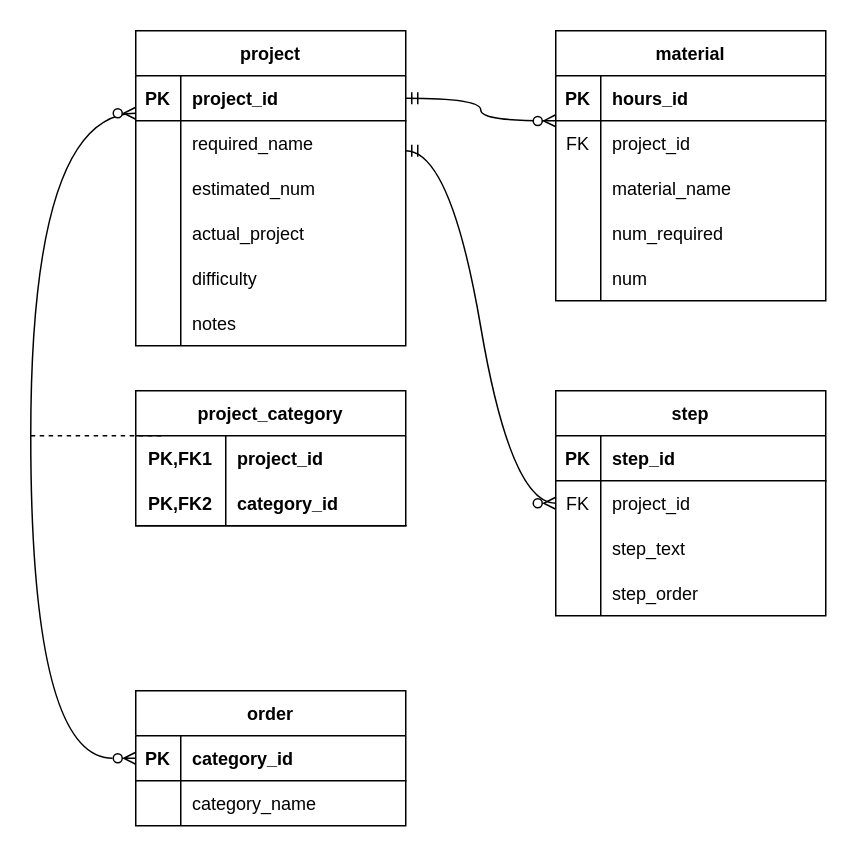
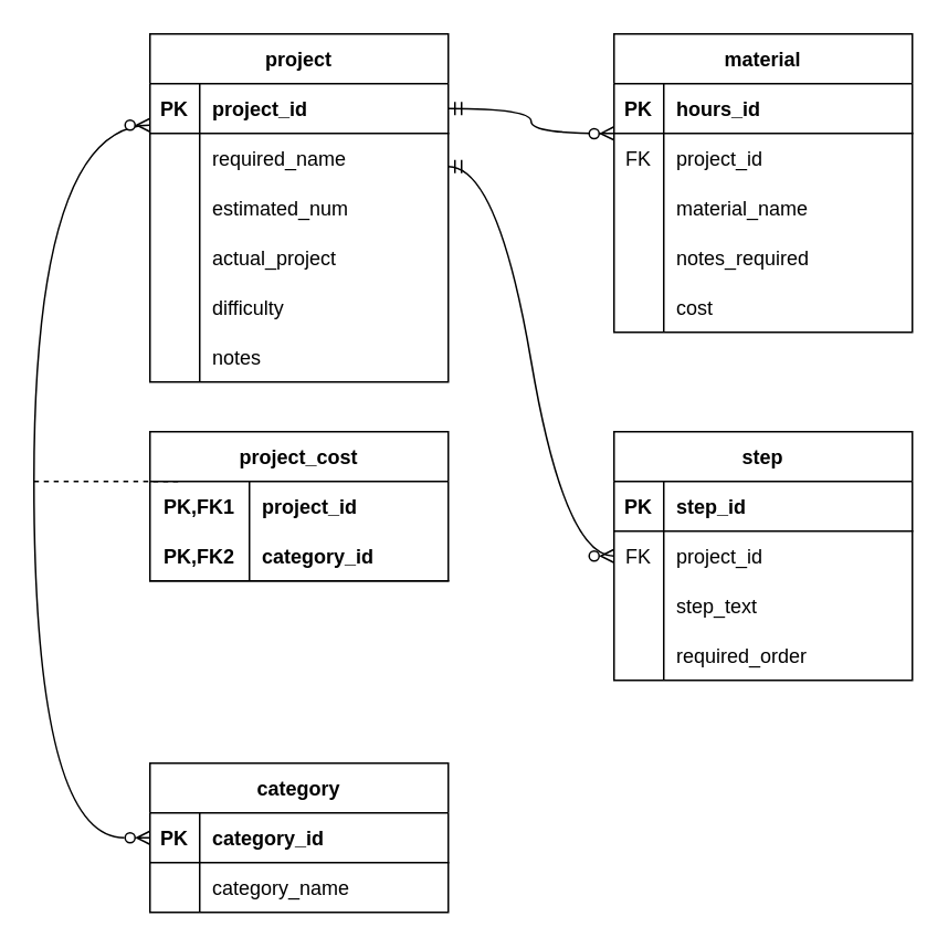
  <mxCell id="0" />
  <mxCell id="1" parent="0" />
  <mxCell id="2" value="project" style="shape=table;startSize=30;container=1;collapsible=1;childLayout=tableLayout;fixedRows=1;rowLines=0;fontStyle=1;align=center;resizeLast=1;" vertex="1" parent="1"><mxGeometry x="90" y="20" width="180" height="210" as="geometry" /></mxCell>
  <mxCell id="3" value="" style="shape=tableRow;horizontal=0;startSize=0;swimlaneHead=0;swimlaneBody=0;fillColor=none;collapsible=0;dropTarget=0;points=[[0,0.5],[1,0.5]];portConstraint=eastwest;top=0;left=0;right=0;bottom=1;" vertex="1" parent="2"><mxGeometry y="30" width="180" height="30" as="geometry" /></mxCell>
  <mxCell id="4" value="PK" style="shape=partialRectangle;connectable=0;fillColor=none;top=0;left=0;bottom=0;right=0;fontStyle=1;overflow=hidden;" vertex="1" parent="3"><mxGeometry width="30" height="30" as="geometry"><mxRectangle width="30" height="30" as="alternateBounds" /></mxGeometry></mxCell>
  <mxCell id="5" value="project_id" style="shape=partialRectangle;connectable=0;fillColor=none;top=0;left=0;bottom=0;right=0;align=left;spacingLeft=6;fontStyle=1;overflow=hidden;" vertex="1" parent="3"><mxGeometry x="30" width="150" height="30" as="geometry"><mxRectangle width="150" height="30" as="alternateBounds" /></mxGeometry></mxCell>
  <mxCell id="6" value="" style="shape=tableRow;horizontal=0;startSize=0;swimlaneHead=0;swimlaneBody=0;fillColor=none;collapsible=0;dropTarget=0;points=[[0,0.5],[1,0.5]];portConstraint=eastwest;top=0;left=0;right=0;bottom=0;" vertex="1" parent="2"><mxGeometry y="60" width="180" height="30" as="geometry" /></mxCell>
  <mxCell id="7" value="" style="shape=partialRectangle;connectable=0;fillColor=none;top=0;left=0;bottom=0;right=0;editable=1;overflow=hidden;" vertex="1" parent="6"><mxGeometry width="30" height="30" as="geometry"><mxRectangle width="30" height="30" as="alternateBounds" /></mxGeometry></mxCell>
  <mxCell id="8" value="required_name" style="shape=partialRectangle;connectable=0;fillColor=none;top=0;left=0;bottom=0;right=0;align=left;spacingLeft=6;overflow=hidden;" vertex="1" parent="6"><mxGeometry x="30" width="150" height="30" as="geometry"><mxRectangle width="150" height="30" as="alternateBounds" /></mxGeometry></mxCell>
  <mxCell id="9" value="" style="shape=tableRow;horizontal=0;startSize=0;swimlaneHead=0;swimlaneBody=0;fillColor=none;collapsible=0;dropTarget=0;points=[[0,0.5],[1,0.5]];portConstraint=eastwest;top=0;left=0;right=0;bottom=0;" vertex="1" parent="2"><mxGeometry y="90" width="180" height="30" as="geometry" /></mxCell>
  <mxCell id="10" value="" style="shape=partialRectangle;connectable=0;fillColor=none;top=0;left=0;bottom=0;right=0;editable=1;overflow=hidden;" vertex="1" parent="9"><mxGeometry width="30" height="30" as="geometry"><mxRectangle width="30" height="30" as="alternateBounds" /></mxGeometry></mxCell>
  <mxCell id="11" value="estimated_num" style="shape=partialRectangle;connectable=0;fillColor=none;top=0;left=0;bottom=0;right=0;align=left;spacingLeft=6;overflow=hidden;" vertex="1" parent="9"><mxGeometry x="30" width="150" height="30" as="geometry"><mxRectangle width="150" height="30" as="alternateBounds" /></mxGeometry></mxCell>
  <mxCell id="12" value="" style="shape=tableRow;horizontal=0;startSize=0;swimlaneHead=0;swimlaneBody=0;fillColor=none;collapsible=0;dropTarget=0;points=[[0,0.5],[1,0.5]];portConstraint=eastwest;top=0;left=0;right=0;bottom=0;" vertex="1" parent="2"><mxGeometry y="120" width="180" height="30" as="geometry" /></mxCell>
  <mxCell id="13" value="" style="shape=partialRectangle;connectable=0;fillColor=none;top=0;left=0;bottom=0;right=0;editable=1;overflow=hidden;" vertex="1" parent="12"><mxGeometry width="30" height="30" as="geometry"><mxRectangle width="30" height="30" as="alternateBounds" /></mxGeometry></mxCell>
  <mxCell id="14" value="actual_project" style="shape=partialRectangle;connectable=0;fillColor=none;top=0;left=0;bottom=0;right=0;align=left;spacingLeft=6;overflow=hidden;" vertex="1" parent="12"><mxGeometry x="30" width="150" height="30" as="geometry"><mxRectangle width="150" height="30" as="alternateBounds" /></mxGeometry></mxCell>
  <mxCell id="15" style="shape=tableRow;horizontal=0;startSize=0;swimlaneHead=0;swimlaneBody=0;fillColor=none;collapsible=0;dropTarget=0;points=[[0,0.5],[1,0.5]];portConstraint=eastwest;top=0;left=0;right=0;bottom=0;" vertex="1" parent="2"><mxGeometry y="150" width="180" height="30" as="geometry" /></mxCell>
  <mxCell id="16" style="shape=partialRectangle;connectable=0;fillColor=none;top=0;left=0;bottom=0;right=0;editable=1;overflow=hidden;" vertex="1" parent="15"><mxGeometry width="30" height="30" as="geometry"><mxRectangle width="30" height="30" as="alternateBounds" /></mxGeometry></mxCell>
  <mxCell id="17" value="difficulty" style="shape=partialRectangle;connectable=0;fillColor=none;top=0;left=0;bottom=0;right=0;align=left;spacingLeft=6;overflow=hidden;" vertex="1" parent="15"><mxGeometry x="30" width="150" height="30" as="geometry"><mxRectangle width="150" height="30" as="alternateBounds" /></mxGeometry></mxCell>
  <mxCell id="18" style="shape=tableRow;horizontal=0;startSize=0;swimlaneHead=0;swimlaneBody=0;fillColor=none;collapsible=0;dropTarget=0;points=[[0,0.5],[1,0.5]];portConstraint=eastwest;top=0;left=0;right=0;bottom=0;" vertex="1" parent="2"><mxGeometry y="180" width="180" height="30" as="geometry" /></mxCell>
  <mxCell id="19" style="shape=partialRectangle;connectable=0;fillColor=none;top=0;left=0;bottom=0;right=0;editable=1;overflow=hidden;" vertex="1" parent="18"><mxGeometry width="30" height="30" as="geometry"><mxRectangle width="30" height="30" as="alternateBounds" /></mxGeometry></mxCell>
  <mxCell id="20" value="notes" style="shape=partialRectangle;connectable=0;fillColor=none;top=0;left=0;bottom=0;right=0;align=left;spacingLeft=6;overflow=hidden;" vertex="1" parent="18"><mxGeometry x="30" width="150" height="30" as="geometry"><mxRectangle width="150" height="30" as="alternateBounds" /></mxGeometry></mxCell>
  <mxCell id="21" value="material" style="shape=table;startSize=30;container=1;collapsible=1;childLayout=tableLayout;fixedRows=1;rowLines=0;fontStyle=1;align=center;resizeLast=1;" vertex="1" parent="1"><mxGeometry x="370" y="20" width="180" height="180" as="geometry" /></mxCell>
  <mxCell id="22" value="" style="shape=tableRow;horizontal=0;startSize=0;swimlaneHead=0;swimlaneBody=0;fillColor=none;collapsible=0;dropTarget=0;points=[[0,0.5],[1,0.5]];portConstraint=eastwest;top=0;left=0;right=0;bottom=1;" vertex="1" parent="21"><mxGeometry y="30" width="180" height="30" as="geometry" /></mxCell>
  <mxCell id="23" value="PK" style="shape=partialRectangle;connectable=0;fillColor=none;top=0;left=0;bottom=0;right=0;fontStyle=1;overflow=hidden;" vertex="1" parent="22"><mxGeometry width="30" height="30" as="geometry"><mxRectangle width="30" height="30" as="alternateBounds" /></mxGeometry></mxCell>
  <mxCell id="24" value="hours_id" style="shape=partialRectangle;connectable=0;fillColor=none;top=0;left=0;bottom=0;right=0;align=left;spacingLeft=6;fontStyle=1;overflow=hidden;" vertex="1" parent="22"><mxGeometry x="30" width="150" height="30" as="geometry"><mxRectangle width="150" height="30" as="alternateBounds" /></mxGeometry></mxCell>
  <mxCell id="25" value="" style="shape=tableRow;horizontal=0;startSize=0;swimlaneHead=0;swimlaneBody=0;fillColor=none;collapsible=0;dropTarget=0;points=[[0,0.5],[1,0.5]];portConstraint=eastwest;top=0;left=0;right=0;bottom=0;" vertex="1" parent="21"><mxGeometry y="60" width="180" height="30" as="geometry" /></mxCell>
  <mxCell id="26" value="FK" style="shape=partialRectangle;connectable=0;fillColor=none;top=0;left=0;bottom=0;right=0;editable=1;overflow=hidden;" vertex="1" parent="25"><mxGeometry width="30" height="30" as="geometry"><mxRectangle width="30" height="30" as="alternateBounds" /></mxGeometry></mxCell>
  <mxCell id="27" value="project_id" style="shape=partialRectangle;connectable=0;fillColor=none;top=0;left=0;bottom=0;right=0;align=left;spacingLeft=6;overflow=hidden;" vertex="1" parent="25"><mxGeometry x="30" width="150" height="30" as="geometry"><mxRectangle width="150" height="30" as="alternateBounds" /></mxGeometry></mxCell>
  <mxCell id="28" value="" style="shape=tableRow;horizontal=0;startSize=0;swimlaneHead=0;swimlaneBody=0;fillColor=none;collapsible=0;dropTarget=0;points=[[0,0.5],[1,0.5]];portConstraint=eastwest;top=0;left=0;right=0;bottom=0;" vertex="1" parent="21"><mxGeometry y="90" width="180" height="30" as="geometry" /></mxCell>
  <mxCell id="29" value="" style="shape=partialRectangle;connectable=0;fillColor=none;top=0;left=0;bottom=0;right=0;editable=1;overflow=hidden;" vertex="1" parent="28"><mxGeometry width="30" height="30" as="geometry"><mxRectangle width="30" height="30" as="alternateBounds" /></mxGeometry></mxCell>
  <mxCell id="30" value="material_name" style="shape=partialRectangle;connectable=0;fillColor=none;top=0;left=0;bottom=0;right=0;align=left;spacingLeft=6;overflow=hidden;" vertex="1" parent="28"><mxGeometry x="30" width="150" height="30" as="geometry"><mxRectangle width="150" height="30" as="alternateBounds" /></mxGeometry></mxCell>
  <mxCell id="31" value="" style="shape=tableRow;horizontal=0;startSize=0;swimlaneHead=0;swimlaneBody=0;fillColor=none;collapsible=0;dropTarget=0;points=[[0,0.5],[1,0.5]];portConstraint=eastwest;top=0;left=0;right=0;bottom=0;" vertex="1" parent="21"><mxGeometry y="120" width="180" height="30" as="geometry" /></mxCell>
  <mxCell id="32" value="" style="shape=partialRectangle;connectable=0;fillColor=none;top=0;left=0;bottom=0;right=0;editable=1;overflow=hidden;" vertex="1" parent="31"><mxGeometry width="30" height="30" as="geometry"><mxRectangle width="30" height="30" as="alternateBounds" /></mxGeometry></mxCell>
- <mxCell id="33" value="num_required" style="shape=partialRectangle;connectable=0;fillColor=none;top=0;left=0;bottom=0;right=0;align=left;spacingLeft=6;overflow=hidden;" vertex="1" parent="31"><mxGeometry x="30" width="150" height="30" as="geometry"><mxRectangle width="150" height="30" as="alternateBounds" /></mxGeometry></mxCell>
+ <mxCell id="33" value="notes_required" style="shape=partialRectangle;connectable=0;fillColor=none;top=0;left=0;bottom=0;right=0;align=left;spacingLeft=6;overflow=hidden;" vertex="1" parent="31"><mxGeometry x="30" width="150" height="30" as="geometry"><mxRectangle width="150" height="30" as="alternateBounds" /></mxGeometry></mxCell>
  <mxCell id="34" style="shape=tableRow;horizontal=0;startSize=0;swimlaneHead=0;swimlaneBody=0;fillColor=none;collapsible=0;dropTarget=0;points=[[0,0.5],[1,0.5]];portConstraint=eastwest;top=0;left=0;right=0;bottom=0;" vertex="1" parent="21"><mxGeometry y="150" width="180" height="30" as="geometry" /></mxCell>
  <mxCell id="35" style="shape=partialRectangle;connectable=0;fillColor=none;top=0;left=0;bottom=0;right=0;editable=1;overflow=hidden;" vertex="1" parent="34"><mxGeometry width="30" height="30" as="geometry"><mxRectangle width="30" height="30" as="alternateBounds" /></mxGeometry></mxCell>
- <mxCell id="36" value="num" style="shape=partialRectangle;connectable=0;fillColor=none;top=0;left=0;bottom=0;right=0;align=left;spacingLeft=6;overflow=hidden;" vertex="1" parent="34"><mxGeometry x="30" width="150" height="30" as="geometry"><mxRectangle width="150" height="30" as="alternateBounds" /></mxGeometry></mxCell>
+ <mxCell id="36" value="cost" style="shape=partialRectangle;connectable=0;fillColor=none;top=0;left=0;bottom=0;right=0;align=left;spacingLeft=6;overflow=hidden;" vertex="1" parent="34"><mxGeometry x="30" width="150" height="30" as="geometry"><mxRectangle width="150" height="30" as="alternateBounds" /></mxGeometry></mxCell>
  <mxCell id="37" value="step" style="shape=table;startSize=30;container=1;collapsible=1;childLayout=tableLayout;fixedRows=1;rowLines=0;fontStyle=1;align=center;resizeLast=1;" vertex="1" parent="1"><mxGeometry x="370" y="260" width="180" height="150" as="geometry" /></mxCell>
  <mxCell id="38" value="" style="shape=tableRow;horizontal=0;startSize=0;swimlaneHead=0;swimlaneBody=0;fillColor=none;collapsible=0;dropTarget=0;points=[[0,0.5],[1,0.5]];portConstraint=eastwest;top=0;left=0;right=0;bottom=1;fontStyle=4" vertex="1" parent="37"><mxGeometry y="30" width="180" height="30" as="geometry" /></mxCell>
  <mxCell id="39" value="PK" style="shape=partialRectangle;connectable=0;fillColor=none;top=0;left=0;bottom=0;right=0;fontStyle=1;overflow=hidden;" vertex="1" parent="38"><mxGeometry width="30" height="30" as="geometry"><mxRectangle width="30" height="30" as="alternateBounds" /></mxGeometry></mxCell>
  <mxCell id="40" value="step_id" style="shape=partialRectangle;connectable=0;fillColor=none;top=0;left=0;bottom=0;right=0;align=left;spacingLeft=6;fontStyle=1;overflow=hidden;" vertex="1" parent="38"><mxGeometry x="30" width="150" height="30" as="geometry"><mxRectangle width="150" height="30" as="alternateBounds" /></mxGeometry></mxCell>
  <mxCell id="41" value="" style="shape=tableRow;horizontal=0;startSize=0;swimlaneHead=0;swimlaneBody=0;fillColor=none;collapsible=0;dropTarget=0;points=[[0,0.5],[1,0.5]];portConstraint=eastwest;top=0;left=0;right=0;bottom=0;" vertex="1" parent="37"><mxGeometry y="60" width="180" height="30" as="geometry" /></mxCell>
  <mxCell id="42" value="FK" style="shape=partialRectangle;connectable=0;fillColor=none;top=0;left=0;bottom=0;right=0;editable=1;overflow=hidden;" vertex="1" parent="41"><mxGeometry width="30" height="30" as="geometry"><mxRectangle width="30" height="30" as="alternateBounds" /></mxGeometry></mxCell>
  <mxCell id="43" value="project_id" style="shape=partialRectangle;connectable=0;fillColor=none;top=0;left=0;bottom=0;right=0;align=left;spacingLeft=6;overflow=hidden;" vertex="1" parent="41"><mxGeometry x="30" width="150" height="30" as="geometry"><mxRectangle width="150" height="30" as="alternateBounds" /></mxGeometry></mxCell>
  <mxCell id="44" value="" style="shape=tableRow;horizontal=0;startSize=0;swimlaneHead=0;swimlaneBody=0;fillColor=none;collapsible=0;dropTarget=0;points=[[0,0.5],[1,0.5]];portConstraint=eastwest;top=0;left=0;right=0;bottom=0;" vertex="1" parent="37"><mxGeometry y="90" width="180" height="30" as="geometry" /></mxCell>
  <mxCell id="45" value="" style="shape=partialRectangle;connectable=0;fillColor=none;top=0;left=0;bottom=0;right=0;editable=1;overflow=hidden;" vertex="1" parent="44"><mxGeometry width="30" height="30" as="geometry"><mxRectangle width="30" height="30" as="alternateBounds" /></mxGeometry></mxCell>
  <mxCell id="46" value="step_text" style="shape=partialRectangle;connectable=0;fillColor=none;top=0;left=0;bottom=0;right=0;align=left;spacingLeft=6;overflow=hidden;" vertex="1" parent="44"><mxGeometry x="30" width="150" height="30" as="geometry"><mxRectangle width="150" height="30" as="alternateBounds" /></mxGeometry></mxCell>
  <mxCell id="47" value="" style="shape=tableRow;horizontal=0;startSize=0;swimlaneHead=0;swimlaneBody=0;fillColor=none;collapsible=0;dropTarget=0;points=[[0,0.5],[1,0.5]];portConstraint=eastwest;top=0;left=0;right=0;bottom=0;" vertex="1" parent="37"><mxGeometry y="120" width="180" height="30" as="geometry" /></mxCell>
  <mxCell id="48" value="" style="shape=partialRectangle;connectable=0;fillColor=none;top=0;left=0;bottom=0;right=0;editable=1;overflow=hidden;" vertex="1" parent="47"><mxGeometry width="30" height="30" as="geometry"><mxRectangle width="30" height="30" as="alternateBounds" /></mxGeometry></mxCell>
- <mxCell id="49" value="step_order" style="shape=partialRectangle;connectable=0;fillColor=none;top=0;left=0;bottom=0;right=0;align=left;spacingLeft=6;overflow=hidden;" vertex="1" parent="47"><mxGeometry x="30" width="150" height="30" as="geometry"><mxRectangle width="150" height="30" as="alternateBounds" /></mxGeometry></mxCell>
- <mxCell id="50" value="order" style="shape=table;startSize=30;container=1;collapsible=1;childLayout=tableLayout;fixedRows=1;rowLines=0;fontStyle=1;align=center;resizeLast=1;" vertex="1" parent="1"><mxGeometry x="90" y="460" width="180" height="90" as="geometry" /></mxCell>
+ <mxCell id="49" value="required_order" style="shape=partialRectangle;connectable=0;fillColor=none;top=0;left=0;bottom=0;right=0;align=left;spacingLeft=6;overflow=hidden;" vertex="1" parent="47"><mxGeometry x="30" width="150" height="30" as="geometry"><mxRectangle width="150" height="30" as="alternateBounds" /></mxGeometry></mxCell>
+ <mxCell id="50" value="category" style="shape=table;startSize=30;container=1;collapsible=1;childLayout=tableLayout;fixedRows=1;rowLines=0;fontStyle=1;align=center;resizeLast=1;" vertex="1" parent="1"><mxGeometry x="90" y="460" width="180" height="90" as="geometry" /></mxCell>
  <mxCell id="51" value="" style="shape=tableRow;horizontal=0;startSize=0;swimlaneHead=0;swimlaneBody=0;fillColor=none;collapsible=0;dropTarget=0;points=[[0,0.5],[1,0.5]];portConstraint=eastwest;top=0;left=0;right=0;bottom=1;" vertex="1" parent="50"><mxGeometry y="30" width="180" height="30" as="geometry" /></mxCell>
  <mxCell id="52" value="PK" style="shape=partialRectangle;connectable=0;fillColor=none;top=0;left=0;bottom=0;right=0;fontStyle=1;overflow=hidden;" vertex="1" parent="51"><mxGeometry width="30" height="30" as="geometry"><mxRectangle width="30" height="30" as="alternateBounds" /></mxGeometry></mxCell>
  <mxCell id="53" value="category_id" style="shape=partialRectangle;connectable=0;fillColor=none;top=0;left=0;bottom=0;right=0;align=left;spacingLeft=6;fontStyle=1;overflow=hidden;" vertex="1" parent="51"><mxGeometry x="30" width="150" height="30" as="geometry"><mxRectangle width="150" height="30" as="alternateBounds" /></mxGeometry></mxCell>
  <mxCell id="54" value="" style="shape=tableRow;horizontal=0;startSize=0;swimlaneHead=0;swimlaneBody=0;fillColor=none;collapsible=0;dropTarget=0;points=[[0,0.5],[1,0.5]];portConstraint=eastwest;top=0;left=0;right=0;bottom=0;" vertex="1" parent="50"><mxGeometry y="60" width="180" height="30" as="geometry" /></mxCell>
  <mxCell id="55" value="" style="shape=partialRectangle;connectable=0;fillColor=none;top=0;left=0;bottom=0;right=0;editable=1;overflow=hidden;" vertex="1" parent="54"><mxGeometry width="30" height="30" as="geometry"><mxRectangle width="30" height="30" as="alternateBounds" /></mxGeometry></mxCell>
  <mxCell id="56" value="category_name" style="shape=partialRectangle;connectable=0;fillColor=none;top=0;left=0;bottom=0;right=0;align=left;spacingLeft=6;overflow=hidden;" vertex="1" parent="54"><mxGeometry x="30" width="150" height="30" as="geometry"><mxRectangle width="150" height="30" as="alternateBounds" /></mxGeometry></mxCell>
- <mxCell id="57" value="project_category" style="shape=table;startSize=30;container=1;collapsible=1;childLayout=tableLayout;fixedRows=1;rowLines=0;fontStyle=1;align=center;resizeLast=1;" vertex="1" parent="1"><mxGeometry x="90" y="260" width="180" height="90" as="geometry" /></mxCell>
+ <mxCell id="57" value="project_cost" style="shape=table;startSize=30;container=1;collapsible=1;childLayout=tableLayout;fixedRows=1;rowLines=0;fontStyle=1;align=center;resizeLast=1;" vertex="1" parent="1"><mxGeometry x="90" y="260" width="180" height="90" as="geometry" /></mxCell>
  <mxCell id="58" value="" style="shape=tableRow;horizontal=0;startSize=0;swimlaneHead=0;swimlaneBody=0;fillColor=none;collapsible=0;dropTarget=0;points=[[0,0.5],[1,0.5]];portConstraint=eastwest;top=0;left=0;right=0;bottom=0;" vertex="1" parent="57"><mxGeometry y="30" width="180" height="30" as="geometry" /></mxCell>
  <mxCell id="59" value="PK,FK1" style="shape=partialRectangle;connectable=0;fillColor=none;top=0;left=0;bottom=0;right=0;fontStyle=1;overflow=hidden;" vertex="1" parent="58"><mxGeometry width="60" height="30" as="geometry"><mxRectangle width="60" height="30" as="alternateBounds" /></mxGeometry></mxCell>
  <mxCell id="60" value="project_id" style="shape=partialRectangle;connectable=0;fillColor=none;top=0;left=0;bottom=0;right=0;align=left;spacingLeft=6;fontStyle=1;overflow=hidden;" vertex="1" parent="58"><mxGeometry x="60" width="120" height="30" as="geometry"><mxRectangle width="120" height="30" as="alternateBounds" /></mxGeometry></mxCell>
  <mxCell id="61" value="" style="shape=tableRow;horizontal=0;startSize=0;swimlaneHead=0;swimlaneBody=0;fillColor=none;collapsible=0;dropTarget=0;points=[[0,0.5],[1,0.5]];portConstraint=eastwest;top=0;left=0;right=0;bottom=1;" vertex="1" parent="57"><mxGeometry y="60" width="180" height="30" as="geometry" /></mxCell>
  <mxCell id="62" value="PK,FK2" style="shape=partialRectangle;connectable=0;fillColor=none;top=0;left=0;bottom=0;right=0;fontStyle=1;overflow=hidden;" vertex="1" parent="61"><mxGeometry width="60" height="30" as="geometry"><mxRectangle width="60" height="30" as="alternateBounds" /></mxGeometry></mxCell>
  <mxCell id="63" value="category_id" style="shape=partialRectangle;connectable=0;fillColor=none;top=0;left=0;bottom=0;right=0;align=left;spacingLeft=6;fontStyle=1;overflow=hidden;" vertex="1" parent="61"><mxGeometry x="60" width="120" height="30" as="geometry"><mxRectangle width="120" height="30" as="alternateBounds" /></mxGeometry></mxCell>
  <mxCell id="64" value="" style="fontSize=12;html=1;endArrow=ERzeroToMany;endFill=1;rounded=0;exitX=0;exitY=0.5;exitDx=0;exitDy=0;edgeStyle=orthogonalEdgeStyle;curved=1;startArrow=ERzeroToMany;startFill=0;" edge="1" parent="1" source="51"><mxGeometry width="100" height="100" relative="1" as="geometry"><mxPoint x="30" y="500" as="sourcePoint" /><mxPoint x="90" y="75" as="targetPoint" /><Array as="points"><mxPoint x="20" y="505" /><mxPoint x="20" y="75" /></Array></mxGeometry></mxCell>
  <mxCell id="65" value="" style="endArrow=none;html=1;rounded=0;curved=1;dashed=1;" edge="1" parent="1"><mxGeometry relative="1" as="geometry"><mxPoint x="20" y="290" as="sourcePoint" /><mxPoint x="110" y="290" as="targetPoint" /></mxGeometry></mxCell>
  <mxCell id="66" value="" style="edgeStyle=entityRelationEdgeStyle;fontSize=12;html=1;endArrow=ERzeroToMany;endFill=1;rounded=0;curved=1;entryX=0;entryY=0.5;entryDx=0;entryDy=0;startArrow=ERmandOne;startFill=0;" edge="1" parent="1" target="41"><mxGeometry width="100" height="100" relative="1" as="geometry"><mxPoint x="270" y="100" as="sourcePoint" /><mxPoint x="370" y="0" as="targetPoint" /></mxGeometry></mxCell>
  <mxCell id="67" value="" style="fontSize=12;html=1;endArrow=ERzeroToMany;endFill=1;rounded=0;exitX=1;exitY=0.5;exitDx=0;exitDy=0;edgeStyle=orthogonalEdgeStyle;curved=1;startArrow=ERmandOne;startFill=0;" edge="1" parent="1" source="3"><mxGeometry width="100" height="100" relative="1" as="geometry"><mxPoint x="270" y="180" as="sourcePoint" /><mxPoint x="370" y="80" as="targetPoint" /></mxGeometry></mxCell>
